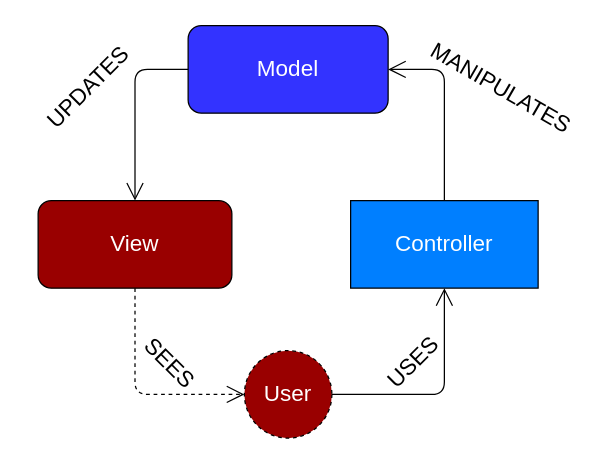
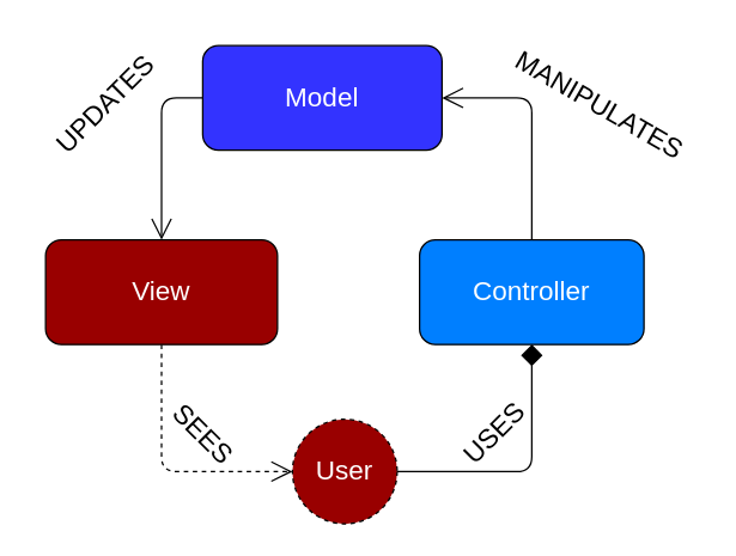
  <mxCell id="0" />
  <mxCell id="1" parent="0" />
- <mxCell id="2" value="&lt;font style=&quot;font-size: 18px&quot; color=&quot;#ffffff&quot;&gt;Model&lt;br&gt;&lt;/font&gt;" style="rounded=1;whiteSpace=wrap;html=1;strokeColor=#000000;fillColor=#3333FF;" vertex="1" parent="1"><mxGeometry x="150" y="20" width="160" height="70" as="geometry" /></mxCell>
+ <mxCell id="2" value="&lt;font style=&quot;font-size: 18px&quot; color=&quot;#ffffff&quot;&gt;Model&lt;br&gt;&lt;/font&gt;" style="rounded=1;whiteSpace=wrap;html=1;strokeColor=#000000;fillColor=#3333FF;" vertex="1" parent="1"><mxGeometry x="135" y="30" width="160" height="70" as="geometry" /></mxCell>
  <mxCell id="3" value="&lt;font style=&quot;font-size: 18px&quot; color=&quot;#ffffff&quot;&gt;View&lt;/font&gt;&lt;font style=&quot;font-size: 18px&quot; color=&quot;#ffffff&quot;&gt;&lt;br&gt;&lt;/font&gt;" style="rounded=1;whiteSpace=wrap;html=1;strokeColor=#000000;fillColor=#990000;" vertex="1" parent="1"><mxGeometry x="30" y="160" width="155" height="70" as="geometry" /></mxCell>
- <mxCell id="4" value="&lt;font style=&quot;font-size: 18px&quot; color=&quot;#ffffff&quot;&gt;Controller&lt;br&gt;&lt;/font&gt;" style="whiteSpace=wrap;html=1;strokeColor=#000000;fillColor=#007FFF;rounded=0;" vertex="1" parent="1"><mxGeometry x="280" y="160" width="150" height="70" as="geometry" /></mxCell>
+ <mxCell id="4" value="&lt;font style=&quot;font-size: 18px&quot; color=&quot;#ffffff&quot;&gt;Controller&lt;br&gt;&lt;/font&gt;" style="rounded=1;whiteSpace=wrap;html=1;strokeColor=#000000;fillColor=#007FFF;" vertex="1" parent="1"><mxGeometry x="280" y="160" width="150" height="70" as="geometry" /></mxCell>
  <mxCell id="5" value="&lt;font color=&quot;#ffffff&quot; style=&quot;font-size: 18px&quot;&gt;User&lt;/font&gt;" style="ellipse;whiteSpace=wrap;html=1;aspect=fixed;strokeColor=#000000;fillColor=#990000;dashed=1;" vertex="1" parent="1"><mxGeometry x="195" y="280" width="70" height="70" as="geometry" /></mxCell>
  <mxCell id="6" value="" style="endArrow=open;endFill=1;endSize=12;html=1;entryX=0.5;entryY=0;entryDx=0;entryDy=0;exitX=0;exitY=0.5;exitDx=0;exitDy=0;edgeStyle=orthogonalEdgeStyle;" edge="1" parent="1" source="2" target="3"><mxGeometry width="160" relative="1" as="geometry"><mxPoint x="-60" y="80" as="sourcePoint" /><mxPoint x="90" y="90" as="targetPoint" /></mxGeometry></mxCell>
  <mxCell id="7" value="" style="endArrow=open;endFill=1;endSize=12;html=1;exitX=0.5;exitY=0;exitDx=0;exitDy=0;entryX=1;entryY=0.5;entryDx=0;entryDy=0;edgeStyle=orthogonalEdgeStyle;" edge="1" parent="1" source="4" target="2"><mxGeometry width="160" relative="1" as="geometry"><mxPoint x="210" y="190" as="sourcePoint" /><mxPoint x="370" y="190" as="targetPoint" /></mxGeometry></mxCell>
  <mxCell id="8" value="" style="endArrow=open;endFill=1;endSize=12;html=1;exitX=0.5;exitY=1;exitDx=0;exitDy=0;entryX=0;entryY=0.5;entryDx=0;entryDy=0;edgeStyle=orthogonalEdgeStyle;dashed=1;" edge="1" parent="1" source="3" target="5"><mxGeometry width="160" relative="1" as="geometry"><mxPoint x="210" y="190" as="sourcePoint" /><mxPoint x="370" y="190" as="targetPoint" /></mxGeometry></mxCell>
- <mxCell id="9" value="" style="endArrow=open;endFill=1;endSize=12;html=1;exitX=1;exitY=0.5;exitDx=0;exitDy=0;entryX=0.5;entryY=1;entryDx=0;entryDy=0;edgeStyle=orthogonalEdgeStyle;" edge="1" parent="1" source="5" target="4"><mxGeometry width="160" relative="1" as="geometry"><mxPoint x="210" y="190" as="sourcePoint" /><mxPoint x="370" y="190" as="targetPoint" /></mxGeometry></mxCell>
+ <mxCell id="9" value="" style="endArrow=diamond;endFill=1;endSize=12;html=1;exitX=1;exitY=0.5;exitDx=0;exitDy=0;entryX=0.5;entryY=1;entryDx=0;entryDy=0;edgeStyle=orthogonalEdgeStyle;" edge="1" parent="1" source="5" target="4"><mxGeometry width="160" relative="1" as="geometry"><mxPoint x="210" y="190" as="sourcePoint" /><mxPoint x="370" y="190" as="targetPoint" /></mxGeometry></mxCell>
  <mxCell id="10" value="&lt;font style=&quot;font-size: 18px&quot;&gt;SEES&lt;/font&gt;" style="text;html=1;resizable=0;autosize=1;align=center;verticalAlign=middle;points=[];fillColor=none;strokeColor=none;rounded=0;rotation=45;" vertex="1" parent="1"><mxGeometry x="105" y="280" width="60" height="20" as="geometry" /></mxCell>
  <mxCell id="11" value="&lt;font style=&quot;font-size: 18px&quot;&gt;USES&lt;/font&gt;" style="text;html=1;resizable=0;autosize=1;align=center;verticalAlign=middle;points=[];fillColor=none;strokeColor=none;rounded=0;rotation=-45;" vertex="1" parent="1"><mxGeometry x="300" y="280" width="60" height="20" as="geometry" /></mxCell>
  <mxCell id="12" value="&lt;font style=&quot;font-size: 18px&quot;&gt;UPDATES&lt;/font&gt;" style="text;html=1;resizable=0;autosize=1;align=center;verticalAlign=middle;points=[];fillColor=none;strokeColor=none;rounded=0;rotation=-45;" vertex="1" parent="1"><mxGeometry x="20" y="60" width="100" height="20" as="geometry" /></mxCell>
  <mxCell id="13" value="&lt;span style=&quot;font-size: 18px&quot;&gt;MANIPULATES&lt;/span&gt;" style="text;html=1;resizable=0;autosize=1;align=center;verticalAlign=middle;points=[];fillColor=none;strokeColor=none;rounded=0;rotation=30;" vertex="1" parent="1"><mxGeometry x="330" y="60" width="140" height="20" as="geometry" /></mxCell>
